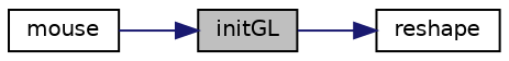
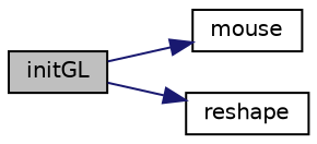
  digraph {
    fontname="DejaVu Sans"
    rankdir=LR
    node [color=black fillcolor=white fontname="DejaVu Sans" fontsize=10 shape=record style=filled]
    edge [color=midnightblue fontname="DejaVu Sans" fontsize=10 labelfontname=Helvetica labelfontsize=10 style=solid]
    n1 [fillcolor=grey75 fontcolor=black height=0.2 label=initGL width=0.4]
    n2 [height=0.2 label=mouse width=0.4]
    n3 [height=0.2 label=reshape width=0.4]
-   n2 -> n1
+   n1 -> n2
    n1 -> n3
  }
